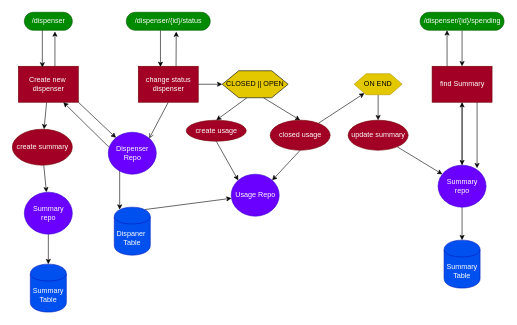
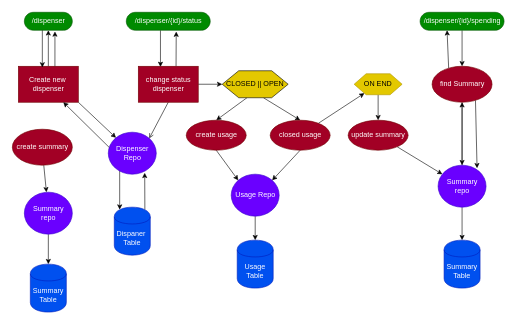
  <mxCell id="0" />
  <mxCell id="1" parent="0" />
  <mxCell id="2" value="/dispenser" style="html=1;dashed=0;whitespace=wrap;shape=mxgraph.dfd.start;fillColor=#008a00;fontColor=#ffffff;strokeColor=#005700;" parent="1" vertex="1"><mxGeometry x="40" y="20" width="80" height="30" as="geometry" /></mxCell>
- <mxCell id="3" value="" style="edgeStyle=none;html=1;" edge="1" parent="1" source="4" target="40"><mxGeometry relative="1" as="geometry" /></mxCell>
+ <mxCell id="3" value="" style="edgeStyle=none;html=1;" edge="1" parent="1" source="4" target="2"><mxGeometry relative="1" as="geometry" /></mxCell>
  <mxCell id="4" value="Create new&amp;nbsp; &lt;br&gt;dispenser" style="html=1;dashed=0;whitespace=wrap;fillColor=#a20025;fontColor=#ffffff;strokeColor=#6F0000;" parent="1" vertex="1"><mxGeometry x="30" y="110" width="100" height="60" as="geometry" /></mxCell>
  <mxCell id="5" value="" style="endArrow=classic;html=1;entryX=0.4;entryY=0.033;entryDx=0;entryDy=0;entryPerimeter=0;" parent="1" target="4" edge="1"><mxGeometry width="50" height="50" relative="1" as="geometry"><mxPoint x="70" y="50" as="sourcePoint" /><mxPoint x="330" y="190" as="targetPoint" /></mxGeometry></mxCell>
  <mxCell id="6" value="" style="endArrow=classic;html=1;entryX=0.638;entryY=1.067;entryDx=0;entryDy=0;entryPerimeter=0;" parent="1" target="2" edge="1"><mxGeometry width="50" height="50" relative="1" as="geometry"><mxPoint x="91" y="110" as="sourcePoint" /><mxPoint x="330" y="180" as="targetPoint" /></mxGeometry></mxCell>
  <mxCell id="7" style="edgeStyle=none;html=1;entryX=0.75;entryY=1;entryDx=0;entryDy=0;strokeColor=default;exitX=0.036;exitY=0.381;exitDx=0;exitDy=0;exitPerimeter=0;" parent="1" source="9" target="4" edge="1"><mxGeometry relative="1" as="geometry"><mxPoint x="140" y="240" as="sourcePoint" /></mxGeometry></mxCell>
  <mxCell id="8" style="edgeStyle=none;html=1;entryX=0.15;entryY=0.05;entryDx=0;entryDy=0;entryPerimeter=0;strokeColor=default;" parent="1" target="18" edge="1"><mxGeometry relative="1" as="geometry"><mxPoint x="199" y="280" as="sourcePoint" /></mxGeometry></mxCell>
  <mxCell id="9" value="Dispenser&lt;br&gt;Repo" style="shape=ellipse;html=1;dashed=0;whitespace=wrap;perimeter=ellipsePerimeter;fillColor=#6a00ff;fontColor=#ffffff;strokeColor=#3700CC;" parent="1" vertex="1"><mxGeometry x="180" y="220" width="80" height="70" as="geometry" /></mxCell>
  <mxCell id="10" value="" style="endArrow=classic;html=1;exitX=1;exitY=1;exitDx=0;exitDy=0;" parent="1" source="4" target="9" edge="1"><mxGeometry width="50" height="50" relative="1" as="geometry"><mxPoint x="280" y="230" as="sourcePoint" /><mxPoint x="330" y="180" as="targetPoint" /></mxGeometry></mxCell>
  <mxCell id="11" value="" style="edgeStyle=none;html=1;strokeColor=default;entryX=0.37;entryY=0.019;entryDx=0;entryDy=0;entryPerimeter=0;" parent="1" target="16" edge="1"><mxGeometry relative="1" as="geometry"><mxPoint x="267" y="50" as="sourcePoint" /><mxPoint x="390" y="130" as="targetPoint" /></mxGeometry></mxCell>
  <mxCell id="12" value="/dispenser/{id}/status" style="html=1;dashed=0;whitespace=wrap;shape=mxgraph.dfd.start;fillColor=#008a00;fontColor=#ffffff;strokeColor=#005700;" parent="1" vertex="1"><mxGeometry x="210" y="20" width="140" height="30" as="geometry" /></mxCell>
  <mxCell id="13" value="" style="edgeStyle=none;html=1;strokeColor=default;entryX=0.595;entryY=1.075;entryDx=0;entryDy=0;entryPerimeter=0;" parent="1" target="12" edge="1"><mxGeometry relative="1" as="geometry"><mxPoint x="293" y="110" as="sourcePoint" /></mxGeometry></mxCell>
  <mxCell id="14" value="" style="edgeStyle=none;html=1;strokeColor=default;" parent="1" source="16" target="21" edge="1"><mxGeometry relative="1" as="geometry" /></mxCell>
  <mxCell id="15" style="edgeStyle=none;html=1;exitX=0.5;exitY=1;exitDx=0;exitDy=0;entryX=1;entryY=0;entryDx=0;entryDy=0;endArrow=open;" parent="1" source="16" target="9" edge="1"><mxGeometry relative="1" as="geometry" /></mxCell>
  <mxCell id="16" value="change status&lt;br&gt;dispenser" style="html=1;dashed=0;whitespace=wrap;fillColor=#a20025;fontColor=#ffffff;strokeColor=#6F0000;" parent="1" vertex="1"><mxGeometry x="230" y="110" width="100" height="60" as="geometry" /></mxCell>
- <mxCell id="17" style="edgeStyle=none;html=1;exitX=0.85;exitY=0.05;exitDx=0;exitDy=0;exitPerimeter=0;strokeColor=default;" parent="1" source="18" target="24" edge="1"><mxGeometry relative="1" as="geometry"><mxPoint x="201" y="270" as="targetPoint" /></mxGeometry></mxCell>
+ <mxCell id="17" style="edgeStyle=none;html=1;exitX=0.85;exitY=0.05;exitDx=0;exitDy=0;exitPerimeter=0;strokeColor=default;entryX=0.759;entryY=0.968;entryDx=0;entryDy=0;entryPerimeter=0;" parent="1" source="18" target="9" edge="1"><mxGeometry relative="1" as="geometry"><mxPoint x="201" y="270" as="targetPoint" /></mxGeometry></mxCell>
  <mxCell id="18" value="Dispaner&amp;nbsp;&lt;br&gt;Table" style="shape=cylinder;whiteSpace=wrap;html=1;boundedLbl=1;backgroundOutline=1;fillColor=#0050ef;fontColor=#ffffff;strokeColor=#001DBC;" parent="1" vertex="1"><mxGeometry x="190" y="345" width="60" height="80" as="geometry" /></mxCell>
  <mxCell id="19" style="edgeStyle=none;html=1;exitX=0.375;exitY=1;exitDx=0;exitDy=0;entryX=0.5;entryY=0;entryDx=0;entryDy=0;" edge="1" parent="1" source="21" target="48"><mxGeometry relative="1" as="geometry" /></mxCell>
  <mxCell id="20" style="edgeStyle=none;html=1;exitX=0.625;exitY=1;exitDx=0;exitDy=0;entryX=0.5;entryY=0;entryDx=0;entryDy=0;" edge="1" parent="1" source="21" target="27"><mxGeometry relative="1" as="geometry" /></mxCell>
  <mxCell id="21" value="CLOSED || OPEN" style="shape=hexagon;perimeter=hexagonPerimeter2;whiteSpace=wrap;html=1;size=0.25;fillColor=#e3c800;fontColor=#000000;strokeColor=default;gradientColor=none;shadow=0;" parent="1" vertex="1"><mxGeometry x="370" y="117.5" width="110" height="45" as="geometry" /></mxCell>
+ <mxCell id="22" value="Usage&lt;br&gt;Table" style="shape=cylinder;whiteSpace=wrap;html=1;boundedLbl=1;backgroundOutline=1;fillColor=#0050ef;fontColor=#ffffff;strokeColor=#001DBC;" parent="1" vertex="1"><mxGeometry x="395" y="400" width="60" height="80" as="geometry" /></mxCell>
+ <mxCell id="23" value="" style="edgeStyle=none;html=1;" edge="1" parent="1" source="24" target="22"><mxGeometry relative="1" as="geometry" /></mxCell>
  <mxCell id="24" value="Usage Repo" style="shape=ellipse;html=1;dashed=0;whitespace=wrap;perimeter=ellipsePerimeter;fillColor=#6a00ff;fontColor=#ffffff;strokeColor=#3700CC;" parent="1" vertex="1"><mxGeometry x="385" y="290" width="80" height="70" as="geometry" /></mxCell>
  <mxCell id="25" value="" style="edgeStyle=none;html=1;strokeColor=default;" parent="1" source="27" target="29" edge="1"><mxGeometry relative="1" as="geometry" /></mxCell>
  <mxCell id="26" style="edgeStyle=none;html=1;exitX=0.5;exitY=1;exitDx=0;exitDy=0;entryX=1;entryY=0;entryDx=0;entryDy=0;" edge="1" parent="1" source="27" target="24"><mxGeometry relative="1" as="geometry" /></mxCell>
  <mxCell id="27" value="closed usage" style="shape=ellipse;html=1;dashed=0;whitespace=wrap;perimeter=ellipsePerimeter;fillColor=#a20025;fontColor=#ffffff;strokeColor=#6F0000;" parent="1" vertex="1"><mxGeometry x="450" y="200" width="100" height="50" as="geometry" /></mxCell>
  <mxCell id="28" value="" style="edgeStyle=none;html=1;strokeColor=default;" parent="1" source="29" target="31" edge="1"><mxGeometry relative="1" as="geometry" /></mxCell>
  <mxCell id="29" value="ON END" style="shape=hexagon;perimeter=hexagonPerimeter2;whiteSpace=wrap;html=1;size=0.25;fillColor=#e3c800;fontColor=#000000;strokeColor=#B09500;" parent="1" vertex="1"><mxGeometry x="590" y="122.5" width="80" height="35" as="geometry" /></mxCell>
  <mxCell id="30" value="" style="edgeStyle=none;html=1;" parent="1" source="31" target="34" edge="1"><mxGeometry relative="1" as="geometry" /></mxCell>
  <mxCell id="31" value="update summary" style="shape=ellipse;html=1;dashed=0;whitespace=wrap;perimeter=ellipsePerimeter;fillColor=#a20025;fontColor=#ffffff;strokeColor=#6F0000;" parent="1" vertex="1"><mxGeometry x="580" y="200" width="100" height="50" as="geometry" /></mxCell>
  <mxCell id="32" value="" style="edgeStyle=none;html=1;" parent="1" source="34" target="35" edge="1"><mxGeometry relative="1" as="geometry" /></mxCell>
  <mxCell id="33" value="" style="edgeStyle=none;html=1;" edge="1" parent="1" source="34" target="46"><mxGeometry relative="1" as="geometry" /></mxCell>
  <mxCell id="34" value="Summary&lt;br&gt;repo" style="shape=ellipse;html=1;dashed=0;whitespace=wrap;perimeter=ellipsePerimeter;fillColor=#6a00ff;fontColor=#ffffff;strokeColor=#3700CC;" parent="1" vertex="1"><mxGeometry x="730" y="275" width="80" height="70" as="geometry" /></mxCell>
  <mxCell id="35" value="Summary&lt;br&gt;Table" style="shape=cylinder;whiteSpace=wrap;html=1;boundedLbl=1;backgroundOutline=1;fillColor=#0050ef;fontColor=#ffffff;strokeColor=#001DBC;" parent="1" vertex="1"><mxGeometry x="740" y="400" width="60" height="80" as="geometry" /></mxCell>
  <mxCell id="36" value="" style="edgeStyle=none;html=1;" parent="1" source="37" target="38" edge="1"><mxGeometry relative="1" as="geometry" /></mxCell>
  <mxCell id="37" value="Summary&lt;br&gt;repo" style="shape=ellipse;html=1;dashed=0;whitespace=wrap;perimeter=ellipsePerimeter;fillColor=#6a00ff;fontColor=#ffffff;strokeColor=#3700CC;" parent="1" vertex="1"><mxGeometry x="40" y="320" width="80" height="70" as="geometry" /></mxCell>
  <mxCell id="38" value="Summary&lt;br&gt;Table" style="shape=cylinder;whiteSpace=wrap;html=1;boundedLbl=1;backgroundOutline=1;fillColor=#0050ef;fontColor=#ffffff;strokeColor=#001DBC;" parent="1" vertex="1"><mxGeometry x="50" y="440" width="60" height="80" as="geometry" /></mxCell>
  <mxCell id="39" value="" style="edgeStyle=none;html=1;" parent="1" source="40" target="37" edge="1"><mxGeometry relative="1" as="geometry" /></mxCell>
  <mxCell id="40" value="create summary" style="shape=ellipse;html=1;dashed=0;whitespace=wrap;perimeter=ellipsePerimeter;fillColor=#a20025;fontColor=#ffffff;strokeColor=#6F0000;" parent="1" vertex="1"><mxGeometry x="20" y="215" width="100" height="60" as="geometry" /></mxCell>
  <mxCell id="41" value="" style="edgeStyle=none;html=1;" parent="1" source="42" target="46" edge="1"><mxGeometry relative="1" as="geometry" /></mxCell>
  <mxCell id="42" value="/dispenser/{id}/spending" style="html=1;dashed=0;whitespace=wrap;shape=mxgraph.dfd.start;fillColor=#008a00;fontColor=#ffffff;strokeColor=#005700;" parent="1" vertex="1"><mxGeometry x="700" y="20" width="140" height="30" as="geometry" /></mxCell>
  <mxCell id="43" style="edgeStyle=none;html=1;exitX=0.25;exitY=0;exitDx=0;exitDy=0;entryX=0.321;entryY=1;entryDx=0;entryDy=0;entryPerimeter=0;" parent="1" source="46" target="42" edge="1"><mxGeometry relative="1" as="geometry" /></mxCell>
  <mxCell id="44" value="" style="edgeStyle=none;html=1;" edge="1" parent="1" source="46" target="34"><mxGeometry relative="1" as="geometry" /></mxCell>
  <mxCell id="45" style="edgeStyle=none;html=1;exitX=0.75;exitY=1;exitDx=0;exitDy=0;" edge="1" parent="1" source="46"><mxGeometry relative="1" as="geometry"><mxPoint x="795" y="280" as="targetPoint" /></mxGeometry></mxCell>
- <mxCell id="46" value="find Summary" style="html=1;dashed=0;whitespace=wrap;fillColor=#a20025;fontColor=#ffffff;strokeColor=#6F0000;" parent="1" vertex="1"><mxGeometry x="720" y="110" width="100" height="60" as="geometry" /></mxCell>
+ <mxCell id="46" value="find Summary" style="ellipse;html=1;dashed=0;whitespace=wrap;fillColor=#a20025;fontColor=#ffffff;strokeColor=#6F0000;" parent="1" vertex="1"><mxGeometry x="720" y="110" width="100" height="60" as="geometry" /></mxCell>
  <mxCell id="47" style="edgeStyle=none;html=1;exitX=0.5;exitY=1;exitDx=0;exitDy=0;entryX=0;entryY=0;entryDx=0;entryDy=0;" edge="1" parent="1" source="48" target="24"><mxGeometry relative="1" as="geometry" /></mxCell>
- <mxCell id="48" value="create usage" style="shape=ellipse;html=1;dashed=0;whitespace=wrap;perimeter=ellipsePerimeter;fillColor=#a20025;fontColor=#ffffff;strokeColor=#6F0000;" vertex="1" parent="1"><mxGeometry x="310" y="200" width="100" height="35" as="geometry" /></mxCell>
+ <mxCell id="48" value="create usage" style="shape=ellipse;html=1;dashed=0;whitespace=wrap;perimeter=ellipsePerimeter;fillColor=#a20025;fontColor=#ffffff;strokeColor=#6F0000;" vertex="1" parent="1"><mxGeometry x="310" y="200" width="100" height="50" as="geometry" /></mxCell>
